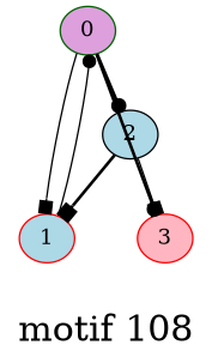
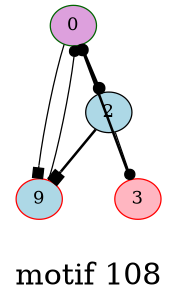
  digraph {
    fontsize=24
    label="\nmotif 108\n"
    splines=false
    node [color=red fillcolor=lightblue shape=ellipse style=filled]
    edge [arrowhead=dot style=solid]
    0 [color=darkgreen fillcolor=plum height=0.3 width=0.3]
-   1 [height=0.3 width=0.3]
+   1 [height=0.3 width=0.3 label=9]
    2 [color=black height=0.3 width=0.3]
    3 [fillcolor=lightpink height=0.3 width=0.3]
    0 -> 1 [arrowhead=box]
    0 -> 2 [style=bold]
    1 -> 0
    2 -> 1 [arrowhead=box style=bold]
-   2 -> 3 [arrowhead=box]
-   0 -> 3 [style=bold]
+   2 -> 3
+   3 -> 0 [style=bold]
  }
